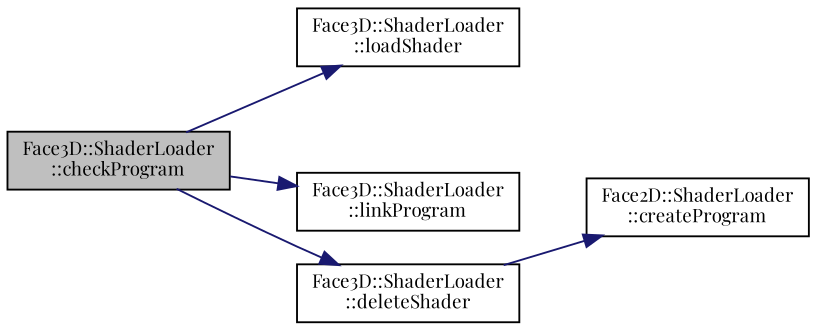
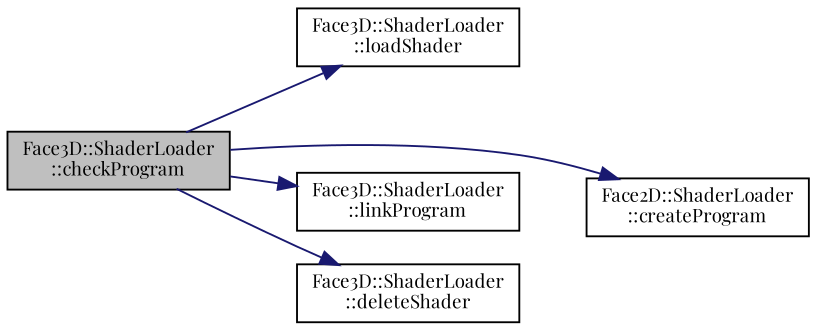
  digraph {
    fontname="Playfair Display"
    rankdir=LR
    node [color=black fillcolor=white fontname="Playfair Display" fontsize=10 shape=record style=filled]
    edge [color=midnightblue fontname="Playfair Display" fontsize=10 labelfontname=Helvetica labelfontsize=10 style=solid]
    n1 [fillcolor=grey75 fontcolor=black height=0.2 label="Face3D::ShaderLoader\l::checkProgram" width=0.4]
    n2 [height=0.2 label="Face3D::ShaderLoader\l::loadShader" width=0.4]
    n3 [height=0.2 label="Face2D::ShaderLoader\l::createProgram" width=0.4]
    n4 [height=0.2 label="Face3D::ShaderLoader\l::linkProgram" width=0.4]
    n5 [height=0.2 label="Face3D::ShaderLoader\l::deleteShader" width=0.4]
    n1 -> n2
-   n5 -> n3
+   n1 -> n3
    n1 -> n4
    n1 -> n5
  }
